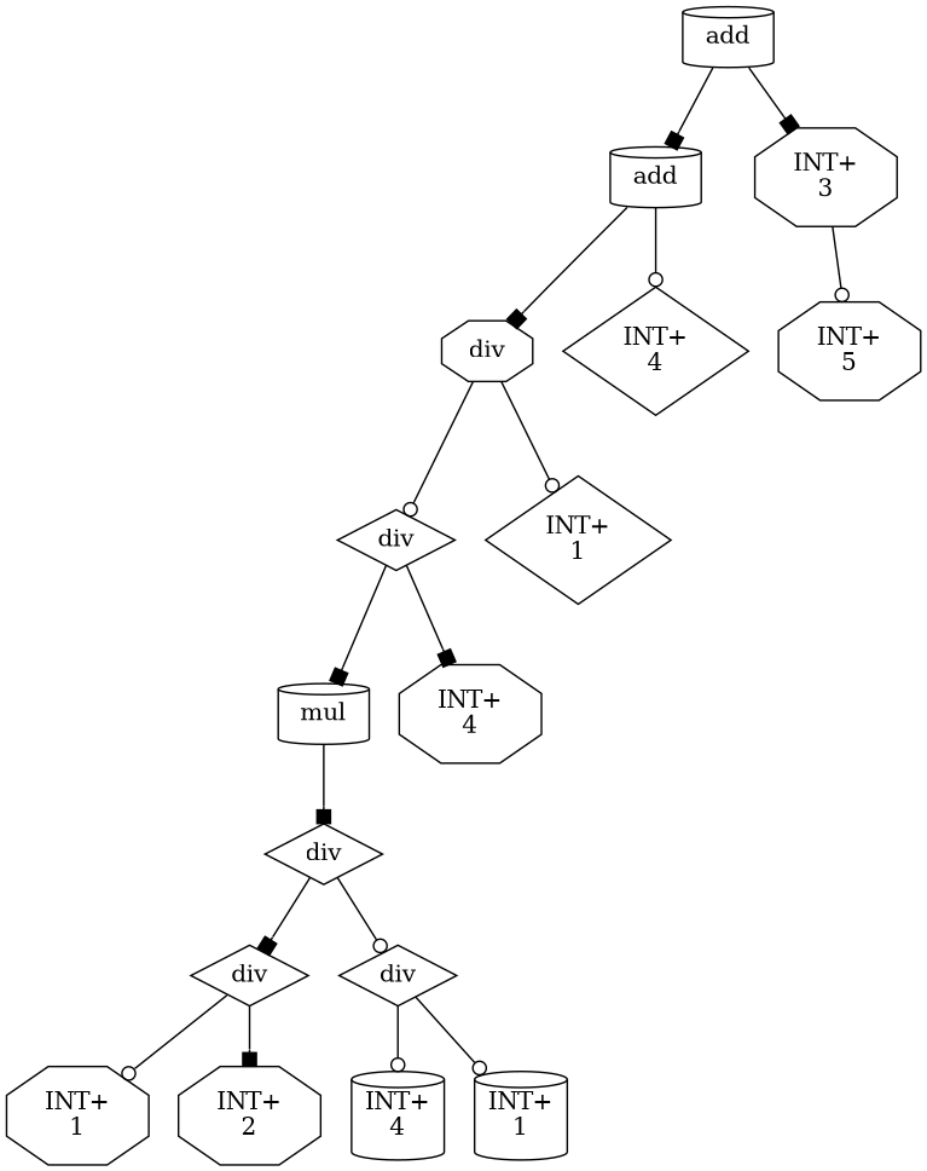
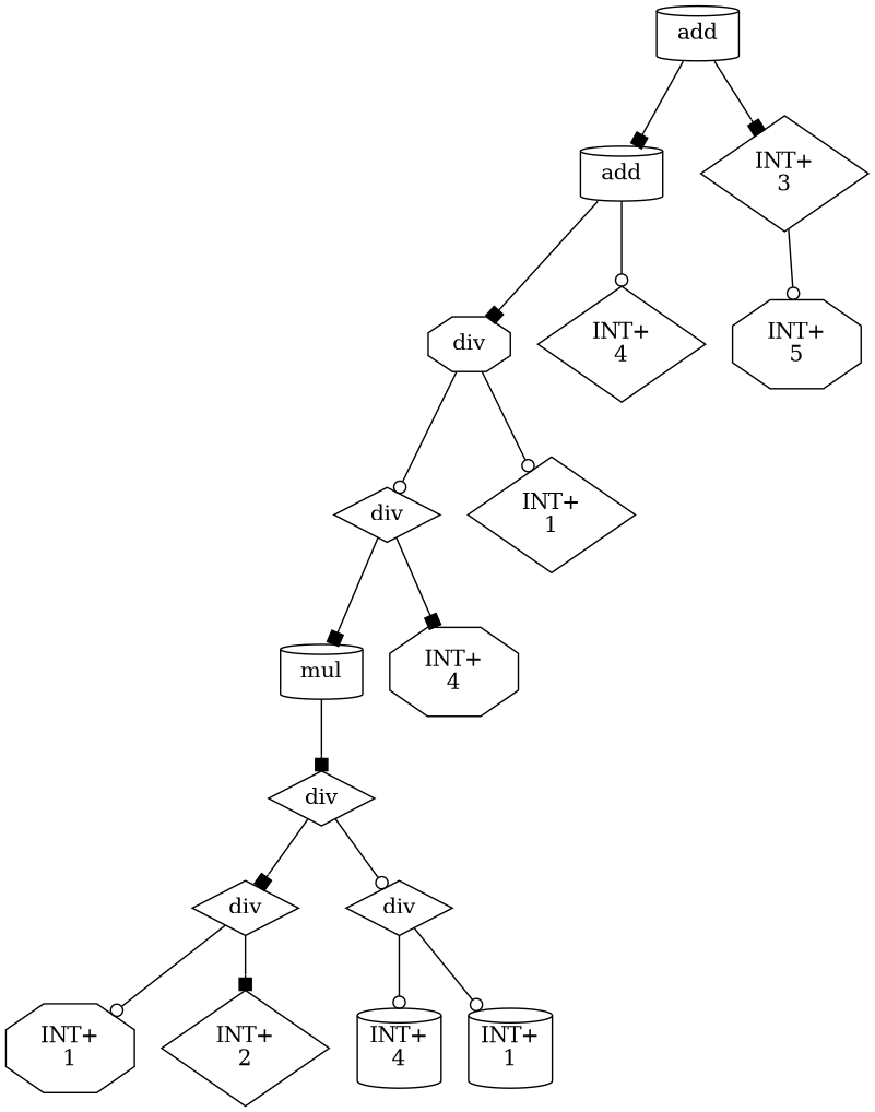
  digraph {
    node [shape=diamond]
    edge [arrowhead=box]
    n1 [label=add shape=cylinder]
    n2 [label=add shape=cylinder]
-   n3 [label="INT+\n3" shape=octagon]
+   n3 [label="INT+\n3"]
    n4 [label=div shape=octagon]
    n5 [label="INT+\n4"]
    n6 [label="INT+\n5" shape=octagon]
    n7 [label=div]
    n8 [label="INT+\n1"]
    n9 [label=mul shape=cylinder]
    n10 [label="INT+\n4" shape=octagon]
    n11 [label=div]
    n12 [label=div]
    n13 [label=div]
    n14 [label="INT+\n1" shape=octagon]
-   n15 [label="INT+\n2" shape=octagon]
+   n15 [label="INT+\n2"]
    n16 [label="INT+\n4" shape=cylinder]
    n17 [label="INT+\n1" shape=cylinder]
    n1 -> n2
    n1 -> n3
    n2 -> n4
    n2 -> n5 [arrowhead=odot]
    n3 -> n6 [arrowhead=odot]
    n4 -> n7 [arrowhead=odot]
    n4 -> n8 [arrowhead=odot]
    n7 -> n9
    n7 -> n10
    n9 -> n11
    n11 -> n12
    n11 -> n13 [arrowhead=odot]
    n12 -> n14 [arrowhead=odot]
    n12 -> n15
    n13 -> n16 [arrowhead=odot]
    n13 -> n17 [arrowhead=odot]
  }
